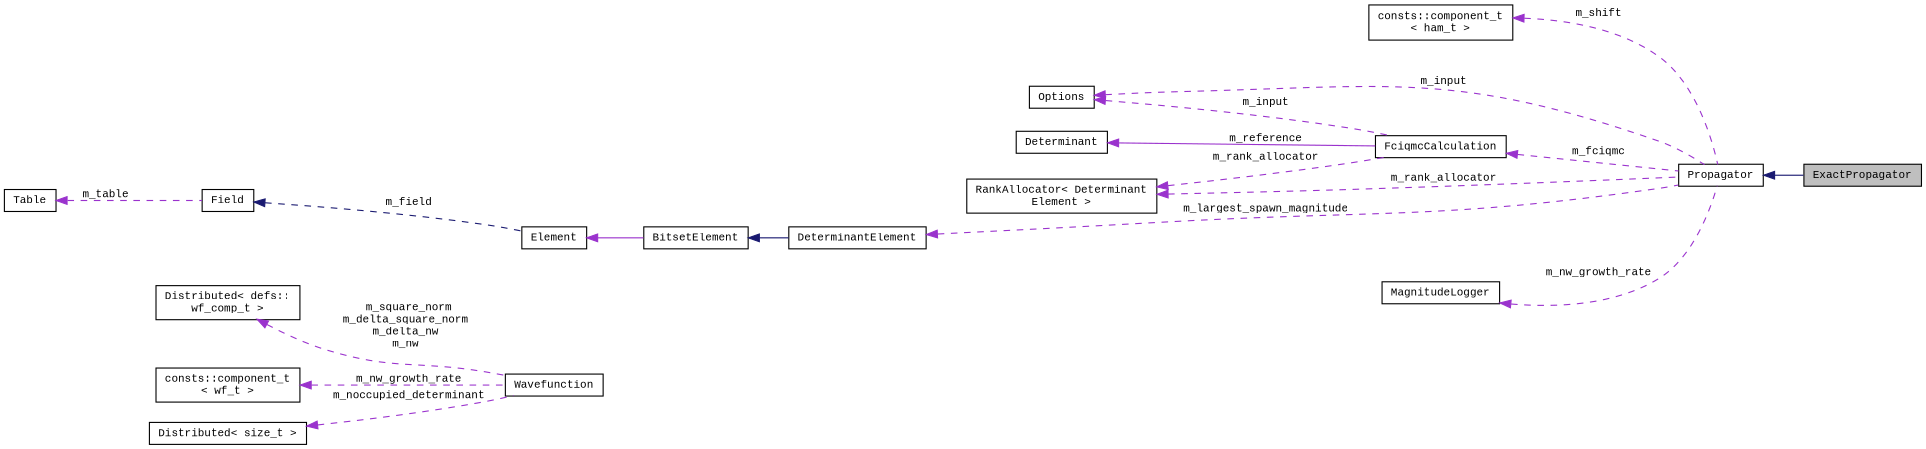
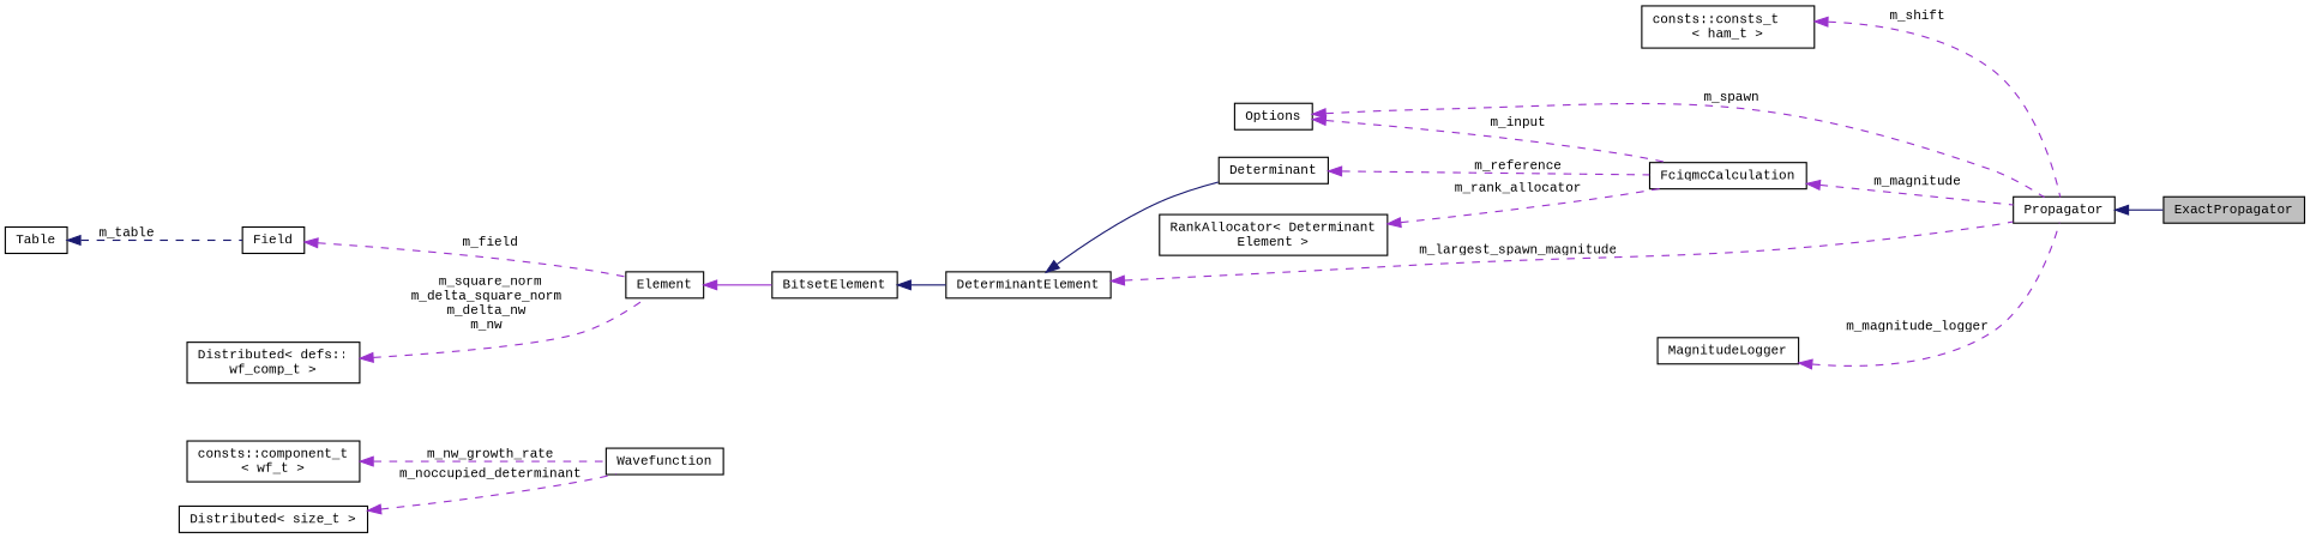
  digraph {
    fontname="Liberation Mono"
    rankdir=LR
    node [color=black fillcolor=white fontname="Liberation Mono" fontsize=10 shape=record style=filled]
    edge [color=darkorchid3 dir=back fontname="Liberation Mono" fontsize=10 labelfontname=Helvetica labelfontsize=10 style=dashed]
    n1 [fillcolor=grey75 fontcolor=black height=0.2 label=ExactPropagator width=0.4]
    n2 [height=0.2 label=Propagator width=0.4]
-   n3 [height=0.2 label="consts::component_t\l\< ham_t \>" width=0.4]
+   n3 [height=0.2 label="consts::consts_t\l\< ham_t \>" width=0.4]
    n4 [height=0.2 label=Options width=0.4]
    n5 [height=0.2 label=FciqmcCalculation width=0.4]
    n6 [height=0.2 label="RankAllocator\< Determinant\lElement \>" width=0.4]
    n7 [height=0.2 label=Determinant width=0.4]
    n8 [height=0.2 label=DeterminantElement width=0.4]
    n9 [height=0.2 label=BitsetElement width=0.4]
    n10 [height=0.2 label=Element width=0.4]
    n11 [height=0.2 label=Field width=0.4]
    n12 [height=0.2 label=Table width=0.4]
    n13 [height=0.2 label=Wavefunction width=0.4]
    n14 [height=0.2 label="Distributed\< defs::\lwf_comp_t \>" width=0.4]
    n15 [height=0.2 label="consts::component_t\l\< wf_t \>" width=0.4]
    n16 [height=0.2 label="Distributed\< size_t \>" width=0.4]
    n17 [height=0.2 label=MagnitudeLogger width=0.4]
    n2 -> n1 [color=midnightblue style=solid]
    n3 -> n2 [label=" m_shift"]
-   n4 -> n2 [label=" m_input"]
+   n4 -> n2 [label=" m_spawn"]
    n4 -> n5 [label=" m_input"]
-   n5 -> n2 [label=" m_fciqmc"]
-   n6 -> n2 [label=" m_rank_allocator"]
+   n5 -> n2 [label=" m_magnitude"]
    n6 -> n5 [label=" m_rank_allocator"]
-   n7 -> n5 [label=" m_reference" style=solid]
+   n7 -> n5 [label=" m_reference"]
    n8 -> n2 [label=" m_largest_spawn_magnitude"]
+   n8 -> n7 [color=midnightblue style=solid]
    n9 -> n8 [color=midnightblue style=solid]
    n10 -> n9 [style=solid]
-   n11 -> n10 [color=midnightblue label=" m_field"]
-   n12 -> n11 [label=" m_table"]
-   n14 -> n13 [label=" m_square_norm\nm_delta_square_norm\nm_delta_nw\nm_nw"]
+   n11 -> n10 [label=" m_field"]
+   n12 -> n11 [color=midnightblue label=" m_table"]
+   n14 -> n10 [label=" m_square_norm\nm_delta_square_norm\nm_delta_nw\nm_nw"]
    n15 -> n13 [label=" m_nw_growth_rate"]
    n16 -> n13 [label=" m_noccupied_determinant"]
-   n17 -> n2 [label=" m_nw_growth_rate"]
+   n17 -> n2 [label=" m_magnitude_logger"]
  }
